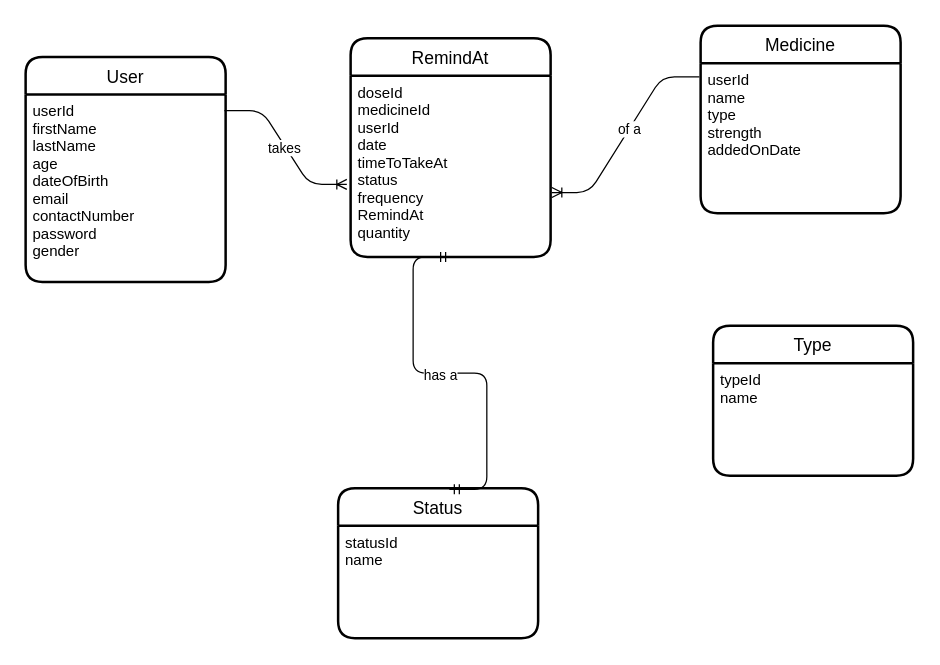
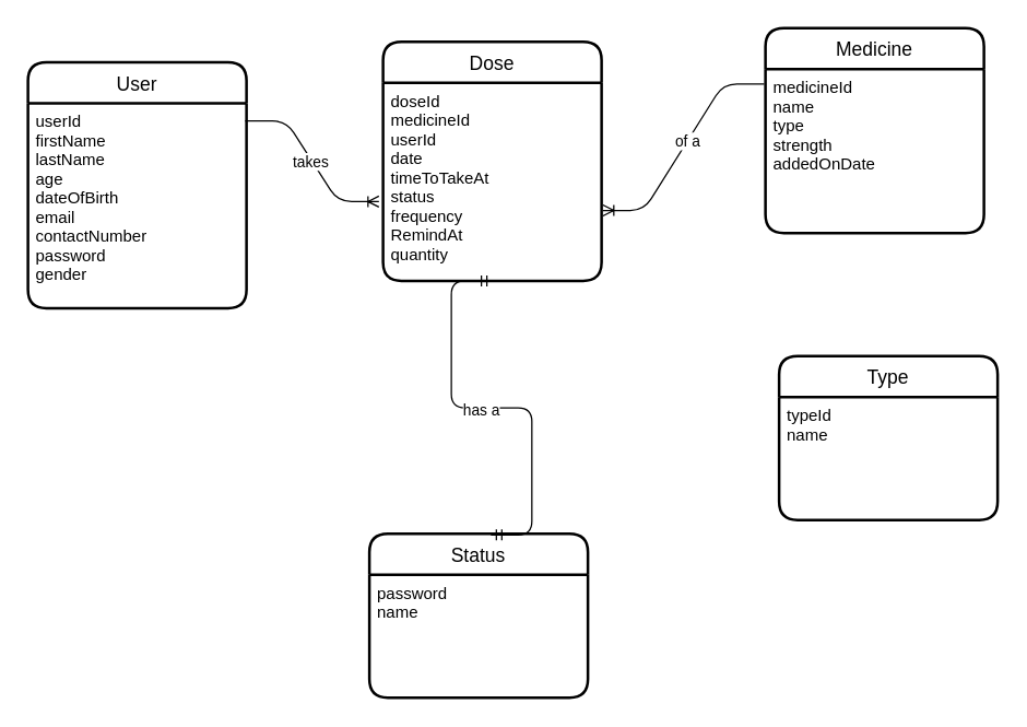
  <mxCell id="0" />
  <mxCell id="1" parent="0" />
  <mxCell id="2" value="User" style="swimlane;childLayout=stackLayout;horizontal=1;startSize=30;horizontalStack=0;rounded=1;fontSize=14;fontStyle=0;strokeWidth=2;resizeParent=0;resizeLast=1;shadow=0;dashed=0;align=center;" vertex="1" parent="1"><mxGeometry x="20" y="45" width="160" height="180" as="geometry" /></mxCell>
  <mxCell id="3" value="userId&#10;firstName&#10;lastName&#10;age&#10;dateOfBirth&#10;email&#10;contactNumber&#10;password&#10;gender" style="align=left;strokeColor=none;fillColor=none;spacingLeft=4;fontSize=12;verticalAlign=top;resizable=0;rotatable=0;part=1;" vertex="1" parent="2"><mxGeometry y="30" width="160" height="150" as="geometry" /></mxCell>
  <mxCell id="4" value="Medicine" style="swimlane;childLayout=stackLayout;horizontal=1;startSize=30;horizontalStack=0;rounded=1;fontSize=14;fontStyle=0;strokeWidth=2;resizeParent=0;resizeLast=1;shadow=0;dashed=0;align=center;" vertex="1" parent="1"><mxGeometry x="560" y="20" width="160" height="150" as="geometry" /></mxCell>
- <mxCell id="5" value="userId&#10;name&#10;type&#10;strength&#10;addedOnDate&#10;" style="align=left;strokeColor=none;fillColor=none;spacingLeft=4;fontSize=12;verticalAlign=top;resizable=0;rotatable=0;part=1;" vertex="1" parent="4"><mxGeometry y="30" width="160" height="120" as="geometry" /></mxCell>
+ <mxCell id="5" value="medicineId&#10;name&#10;type&#10;strength&#10;addedOnDate&#10;" style="align=left;strokeColor=none;fillColor=none;spacingLeft=4;fontSize=12;verticalAlign=top;resizable=0;rotatable=0;part=1;" vertex="1" parent="4"><mxGeometry y="30" width="160" height="120" as="geometry" /></mxCell>
  <mxCell id="6" value="Type" style="swimlane;childLayout=stackLayout;horizontal=1;startSize=30;horizontalStack=0;rounded=1;fontSize=14;fontStyle=0;strokeWidth=2;resizeParent=0;resizeLast=1;shadow=0;dashed=0;align=center;" vertex="1" parent="1"><mxGeometry x="570" y="260" width="160" height="120" as="geometry" /></mxCell>
  <mxCell id="7" value="typeId&#10;name" style="align=left;strokeColor=none;fillColor=none;spacingLeft=4;fontSize=12;verticalAlign=top;resizable=0;rotatable=0;part=1;" vertex="1" parent="6"><mxGeometry y="30" width="160" height="90" as="geometry" /></mxCell>
- <mxCell id="8" value="RemindAt" style="swimlane;childLayout=stackLayout;horizontal=1;startSize=30;horizontalStack=0;rounded=1;fontSize=14;fontStyle=0;strokeWidth=2;resizeParent=0;resizeLast=1;shadow=0;dashed=0;align=center;" vertex="1" parent="1"><mxGeometry x="280" y="30" width="160" height="175" as="geometry" /></mxCell>
+ <mxCell id="8" value="Dose" style="swimlane;childLayout=stackLayout;horizontal=1;startSize=30;horizontalStack=0;rounded=1;fontSize=14;fontStyle=0;strokeWidth=2;resizeParent=0;resizeLast=1;shadow=0;dashed=0;align=center;" vertex="1" parent="1"><mxGeometry x="280" y="30" width="160" height="175" as="geometry" /></mxCell>
  <mxCell id="9" value="doseId&#10;medicineId&#10;userId&#10;date&#10;timeToTakeAt&#10;status&#10;frequency&#10;RemindAt&#10;quantity" style="align=left;strokeColor=none;fillColor=none;spacingLeft=4;fontSize=12;verticalAlign=top;resizable=0;rotatable=0;part=1;" vertex="1" parent="8"><mxGeometry y="30" width="160" height="145" as="geometry" /></mxCell>
  <mxCell id="10" value="" style="edgeStyle=entityRelationEdgeStyle;fontSize=12;html=1;endArrow=ERoneToMany;exitX=0.994;exitY=0.087;exitDx=0;exitDy=0;exitPerimeter=0;entryX=-0.019;entryY=0.6;entryDx=0;entryDy=0;entryPerimeter=0;" edge="1" parent="1" source="3" target="9"><mxGeometry width="100" height="100" relative="1" as="geometry"><mxPoint x="330" y="250" as="sourcePoint" /><mxPoint x="260" y="160" as="targetPoint" /></mxGeometry></mxCell>
  <mxCell id="11" value="takes" style="edgeLabel;html=1;align=center;verticalAlign=middle;resizable=0;points=[];" vertex="1" connectable="0" parent="10"><mxGeometry x="-0.014" y="-1" relative="1" as="geometry"><mxPoint as="offset" /></mxGeometry></mxCell>
  <mxCell id="12" value="" style="edgeStyle=entityRelationEdgeStyle;fontSize=12;html=1;endArrow=ERoneToMany;exitX=-0.006;exitY=0.092;exitDx=0;exitDy=0;exitPerimeter=0;entryX=1.006;entryY=0.645;entryDx=0;entryDy=0;entryPerimeter=0;" edge="1" parent="1" source="5" target="9"><mxGeometry width="100" height="100" relative="1" as="geometry"><mxPoint x="330" y="250" as="sourcePoint" /><mxPoint x="470" y="145" as="targetPoint" /></mxGeometry></mxCell>
  <mxCell id="13" value="of a" style="edgeLabel;html=1;align=center;verticalAlign=middle;resizable=0;points=[];" vertex="1" connectable="0" parent="12"><mxGeometry x="-0.064" relative="1" as="geometry"><mxPoint as="offset" /></mxGeometry></mxCell>
  <mxCell id="14" value="Status" style="swimlane;childLayout=stackLayout;horizontal=1;startSize=30;horizontalStack=0;rounded=1;fontSize=14;fontStyle=0;strokeWidth=2;resizeParent=0;resizeLast=1;shadow=0;dashed=0;align=center;" vertex="1" parent="1"><mxGeometry x="270" y="390" width="160" height="120" as="geometry" /></mxCell>
- <mxCell id="15" value="statusId&#10;name" style="align=left;strokeColor=none;fillColor=none;spacingLeft=4;fontSize=12;verticalAlign=top;resizable=0;rotatable=0;part=1;" vertex="1" parent="14"><mxGeometry y="30" width="160" height="90" as="geometry" /></mxCell>
+ <mxCell id="15" value="password&#10;name" style="align=left;strokeColor=none;fillColor=none;spacingLeft=4;fontSize=12;verticalAlign=top;resizable=0;rotatable=0;part=1;" vertex="1" parent="14"><mxGeometry y="30" width="160" height="90" as="geometry" /></mxCell>
  <mxCell id="16" value="" style="edgeStyle=entityRelationEdgeStyle;fontSize=12;html=1;endArrow=ERmandOne;startArrow=ERmandOne;entryX=0.556;entryY=0.008;entryDx=0;entryDy=0;entryPerimeter=0;exitX=0.5;exitY=1;exitDx=0;exitDy=0;" edge="1" parent="1" source="9" target="14"><mxGeometry width="100" height="100" relative="1" as="geometry"><mxPoint x="320" y="300" as="sourcePoint" /><mxPoint x="420" y="200" as="targetPoint" /></mxGeometry></mxCell>
  <mxCell id="17" value="has a" style="edgeLabel;html=1;align=center;verticalAlign=middle;resizable=0;points=[];" vertex="1" connectable="0" parent="16"><mxGeometry x="-0.055" y="-2" relative="1" as="geometry"><mxPoint as="offset" /></mxGeometry></mxCell>
